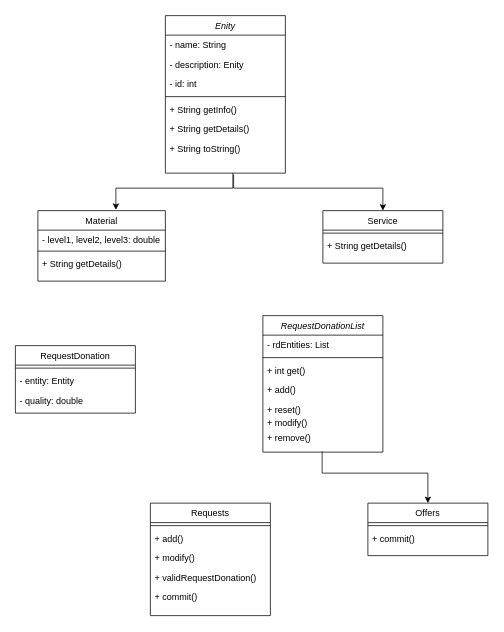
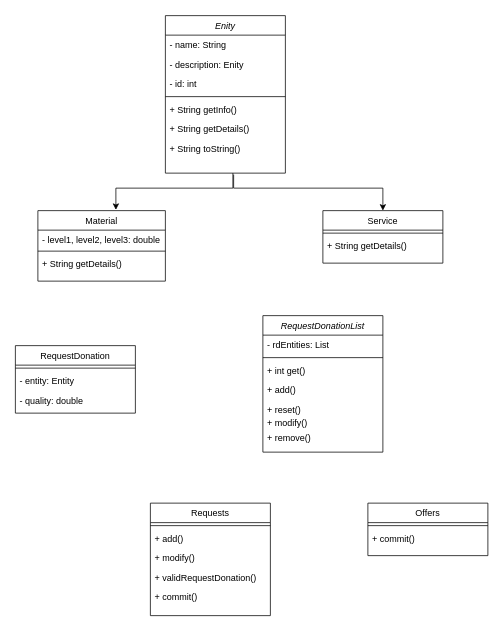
  <mxCell id="0" />
  <mxCell id="1" parent="0" />
  <mxCell id="2" value="Enity" style="swimlane;fontStyle=2;align=center;verticalAlign=top;childLayout=stackLayout;horizontal=1;startSize=26;horizontalStack=0;resizeParent=1;resizeLast=0;collapsible=1;marginBottom=0;rounded=0;shadow=0;strokeWidth=1;" parent="1" vertex="1"><mxGeometry x="220" y="20" width="160" height="210" as="geometry"><mxRectangle x="230" y="140" width="160" height="26" as="alternateBounds" /></mxGeometry></mxCell>
  <mxCell id="3" value="- name: String" style="text;align=left;verticalAlign=top;spacingLeft=4;spacingRight=4;overflow=hidden;rotatable=0;points=[[0,0.5],[1,0.5]];portConstraint=eastwest;" parent="2" vertex="1"><mxGeometry y="26" width="160" height="26" as="geometry" /></mxCell>
  <mxCell id="4" value="- description: Enity" style="text;align=left;verticalAlign=top;spacingLeft=4;spacingRight=4;overflow=hidden;rotatable=0;points=[[0,0.5],[1,0.5]];portConstraint=eastwest;rounded=0;shadow=0;html=0;" parent="2" vertex="1"><mxGeometry y="52" width="160" height="26" as="geometry" /></mxCell>
  <mxCell id="5" value="- id: int" style="text;align=left;verticalAlign=top;spacingLeft=4;spacingRight=4;overflow=hidden;rotatable=0;points=[[0,0.5],[1,0.5]];portConstraint=eastwest;rounded=0;shadow=0;html=0;" parent="2" vertex="1"><mxGeometry y="78" width="160" height="26" as="geometry" /></mxCell>
  <mxCell id="6" value="" style="line;html=1;strokeWidth=1;align=left;verticalAlign=middle;spacingTop=-1;spacingLeft=3;spacingRight=3;rotatable=0;labelPosition=right;points=[];portConstraint=eastwest;" parent="2" vertex="1"><mxGeometry y="104" width="160" height="8" as="geometry" /></mxCell>
  <mxCell id="7" value="+ String getInfo()" style="text;align=left;verticalAlign=top;spacingLeft=4;spacingRight=4;overflow=hidden;rotatable=0;points=[[0,0.5],[1,0.5]];portConstraint=eastwest;rounded=0;shadow=0;html=0;" vertex="1" parent="2"><mxGeometry y="112" width="160" height="26" as="geometry" /></mxCell>
  <mxCell id="8" value="+ String getDetails()" style="text;align=left;verticalAlign=top;spacingLeft=4;spacingRight=4;overflow=hidden;rotatable=0;points=[[0,0.5],[1,0.5]];portConstraint=eastwest;rounded=0;shadow=0;html=0;" vertex="1" parent="2"><mxGeometry y="138" width="160" height="26" as="geometry" /></mxCell>
  <mxCell id="9" value="+ String toString()" style="text;align=left;verticalAlign=top;spacingLeft=4;spacingRight=4;overflow=hidden;rotatable=0;points=[[0,0.5],[1,0.5]];portConstraint=eastwest;rounded=0;shadow=0;html=0;" vertex="1" parent="2"><mxGeometry y="164" width="160" height="26" as="geometry" /></mxCell>
  <mxCell id="10" value="&lt;br&gt;" style="text;html=1;align=center;verticalAlign=middle;resizable=0;points=[];autosize=1;strokeColor=none;" vertex="1" parent="2"><mxGeometry y="190" width="160" height="20" as="geometry" /></mxCell>
  <mxCell id="11" value="Material" style="swimlane;fontStyle=0;align=center;verticalAlign=top;childLayout=stackLayout;horizontal=1;startSize=26;horizontalStack=0;resizeParent=1;resizeLast=0;collapsible=1;marginBottom=0;rounded=0;shadow=0;strokeWidth=1;" parent="1" vertex="1"><mxGeometry x="50" y="280" width="170" height="94" as="geometry"><mxRectangle x="130" y="380" width="160" height="26" as="alternateBounds" /></mxGeometry></mxCell>
  <mxCell id="12" value="- level1, level2, level3: double" style="text;align=left;verticalAlign=top;spacingLeft=4;spacingRight=4;overflow=hidden;rotatable=0;points=[[0,0.5],[1,0.5]];portConstraint=eastwest;" parent="11" vertex="1"><mxGeometry y="26" width="170" height="24" as="geometry" /></mxCell>
  <mxCell id="13" value="" style="line;html=1;strokeWidth=1;align=left;verticalAlign=middle;spacingTop=-1;spacingLeft=3;spacingRight=3;rotatable=0;labelPosition=right;points=[];portConstraint=eastwest;" vertex="1" parent="11"><mxGeometry y="50" width="170" height="8" as="geometry" /></mxCell>
  <mxCell id="14" value="+ String getDetails()" style="text;align=left;verticalAlign=top;spacingLeft=4;spacingRight=4;overflow=hidden;rotatable=0;points=[[0,0.5],[1,0.5]];portConstraint=eastwest;rounded=0;shadow=0;html=0;" parent="11" vertex="1"><mxGeometry y="58" width="170" height="26" as="geometry" /></mxCell>
  <mxCell id="15" value="Service" style="swimlane;fontStyle=0;align=center;verticalAlign=top;childLayout=stackLayout;horizontal=1;startSize=26;horizontalStack=0;resizeParent=1;resizeLast=0;collapsible=1;marginBottom=0;rounded=0;shadow=0;strokeWidth=1;" parent="1" vertex="1"><mxGeometry x="430" y="280" width="160" height="70" as="geometry"><mxRectangle x="340" y="380" width="170" height="26" as="alternateBounds" /></mxGeometry></mxCell>
  <mxCell id="16" value="" style="line;html=1;strokeWidth=1;align=left;verticalAlign=middle;spacingTop=-1;spacingLeft=3;spacingRight=3;rotatable=0;labelPosition=right;points=[];portConstraint=eastwest;" parent="15" vertex="1"><mxGeometry y="26" width="160" height="8" as="geometry" /></mxCell>
  <mxCell id="17" value="+ String getDetails()" style="text;align=left;verticalAlign=top;spacingLeft=4;spacingRight=4;overflow=hidden;rotatable=0;points=[[0,0.5],[1,0.5]];portConstraint=eastwest;" parent="15" vertex="1"><mxGeometry y="34" width="160" height="26" as="geometry" /></mxCell>
  <mxCell id="18" value="RequestDonationList" style="swimlane;fontStyle=2;align=center;verticalAlign=top;childLayout=stackLayout;horizontal=1;startSize=26;horizontalStack=0;resizeParent=1;resizeLast=0;collapsible=1;marginBottom=0;rounded=0;shadow=0;strokeWidth=1;" vertex="1" parent="1"><mxGeometry x="350" y="420" width="160" height="182" as="geometry"><mxRectangle x="300" y="370" width="160" height="26" as="alternateBounds" /></mxGeometry></mxCell>
  <mxCell id="19" value="- rdEntities: List" style="text;align=left;verticalAlign=top;spacingLeft=4;spacingRight=4;overflow=hidden;rotatable=0;points=[[0,0.5],[1,0.5]];portConstraint=eastwest;" vertex="1" parent="18"><mxGeometry y="26" width="160" height="26" as="geometry" /></mxCell>
  <mxCell id="20" value="" style="line;html=1;strokeWidth=1;align=left;verticalAlign=middle;spacingTop=-1;spacingLeft=3;spacingRight=3;rotatable=0;labelPosition=right;points=[];portConstraint=eastwest;" vertex="1" parent="18"><mxGeometry y="52" width="160" height="8" as="geometry" /></mxCell>
  <mxCell id="21" value="+ int get()" style="text;align=left;verticalAlign=top;spacingLeft=4;spacingRight=4;overflow=hidden;rotatable=0;points=[[0,0.5],[1,0.5]];portConstraint=eastwest;rounded=0;shadow=0;html=0;" vertex="1" parent="18"><mxGeometry y="60" width="160" height="26" as="geometry" /></mxCell>
  <mxCell id="22" value="+ add()" style="text;align=left;verticalAlign=top;spacingLeft=4;spacingRight=4;overflow=hidden;rotatable=0;points=[[0,0.5],[1,0.5]];portConstraint=eastwest;rounded=0;shadow=0;html=0;" vertex="1" parent="18"><mxGeometry y="86" width="160" height="26" as="geometry" /></mxCell>
  <mxCell id="23" value="+ reset()" style="text;align=left;verticalAlign=top;spacingLeft=4;spacingRight=4;overflow=hidden;rotatable=0;points=[[0,0.5],[1,0.5]];portConstraint=eastwest;rounded=0;shadow=0;html=0;" vertex="1" parent="18"><mxGeometry y="112" width="160" height="18" as="geometry" /></mxCell>
  <mxCell id="24" value="+ modify()" style="text;align=left;verticalAlign=top;spacingLeft=4;spacingRight=4;overflow=hidden;rotatable=0;points=[[0,0.5],[1,0.5]];portConstraint=eastwest;rounded=0;shadow=0;html=0;" vertex="1" parent="18"><mxGeometry y="130" width="160" height="20" as="geometry" /></mxCell>
  <mxCell id="25" value="+ remove()" style="text;align=left;verticalAlign=top;spacingLeft=4;spacingRight=4;overflow=hidden;rotatable=0;points=[[0,0.5],[1,0.5]];portConstraint=eastwest;rounded=0;shadow=0;html=0;" vertex="1" parent="18"><mxGeometry y="150" width="160" height="32" as="geometry" /></mxCell>
  <mxCell id="26" value="RequestDonation" style="swimlane;fontStyle=0;align=center;verticalAlign=top;childLayout=stackLayout;horizontal=1;startSize=26;horizontalStack=0;resizeParent=1;resizeLast=0;collapsible=1;marginBottom=0;rounded=0;shadow=0;strokeWidth=1;" vertex="1" parent="1"><mxGeometry x="20" y="460" width="160" height="90" as="geometry"><mxRectangle x="340" y="380" width="170" height="26" as="alternateBounds" /></mxGeometry></mxCell>
  <mxCell id="27" value="" style="line;html=1;strokeWidth=1;align=left;verticalAlign=middle;spacingTop=-1;spacingLeft=3;spacingRight=3;rotatable=0;labelPosition=right;points=[];portConstraint=eastwest;" vertex="1" parent="26"><mxGeometry y="26" width="160" height="8" as="geometry" /></mxCell>
  <mxCell id="28" value="- entity: Entity" style="text;align=left;verticalAlign=top;spacingLeft=4;spacingRight=4;overflow=hidden;rotatable=0;points=[[0,0.5],[1,0.5]];portConstraint=eastwest;" vertex="1" parent="26"><mxGeometry y="34" width="160" height="26" as="geometry" /></mxCell>
  <mxCell id="29" value="- quality: double" style="text;strokeColor=none;fillColor=none;align=left;verticalAlign=top;spacingLeft=4;spacingRight=4;overflow=hidden;rotatable=0;points=[[0,0.5],[1,0.5]];portConstraint=eastwest;" vertex="1" parent="26"><mxGeometry y="60" width="160" height="26" as="geometry" /></mxCell>
  <mxCell id="30" value="Offers" style="swimlane;fontStyle=0;align=center;verticalAlign=top;childLayout=stackLayout;horizontal=1;startSize=26;horizontalStack=0;resizeParent=1;resizeLast=0;collapsible=1;marginBottom=0;rounded=0;shadow=0;strokeWidth=1;" vertex="1" parent="1"><mxGeometry x="490" y="670" width="160" height="70" as="geometry"><mxRectangle x="340" y="380" width="170" height="26" as="alternateBounds" /></mxGeometry></mxCell>
  <mxCell id="31" value="" style="line;html=1;strokeWidth=1;align=left;verticalAlign=middle;spacingTop=-1;spacingLeft=3;spacingRight=3;rotatable=0;labelPosition=right;points=[];portConstraint=eastwest;" vertex="1" parent="30"><mxGeometry y="26" width="160" height="8" as="geometry" /></mxCell>
  <mxCell id="32" value="+ commit()" style="text;align=left;verticalAlign=top;spacingLeft=4;spacingRight=4;overflow=hidden;rotatable=0;points=[[0,0.5],[1,0.5]];portConstraint=eastwest;" vertex="1" parent="30"><mxGeometry y="34" width="160" height="26" as="geometry" /></mxCell>
  <mxCell id="33" value="Requests" style="swimlane;fontStyle=0;align=center;verticalAlign=top;childLayout=stackLayout;horizontal=1;startSize=26;horizontalStack=0;resizeParent=1;resizeLast=0;collapsible=1;marginBottom=0;rounded=0;shadow=0;strokeWidth=1;" vertex="1" parent="1"><mxGeometry x="200" y="670" width="160" height="150" as="geometry"><mxRectangle x="340" y="380" width="170" height="26" as="alternateBounds" /></mxGeometry></mxCell>
  <mxCell id="34" value="" style="line;html=1;strokeWidth=1;align=left;verticalAlign=middle;spacingTop=-1;spacingLeft=3;spacingRight=3;rotatable=0;labelPosition=right;points=[];portConstraint=eastwest;" vertex="1" parent="33"><mxGeometry y="26" width="160" height="8" as="geometry" /></mxCell>
  <mxCell id="35" value="+ add()" style="text;align=left;verticalAlign=top;spacingLeft=4;spacingRight=4;overflow=hidden;rotatable=0;points=[[0,0.5],[1,0.5]];portConstraint=eastwest;" vertex="1" parent="33"><mxGeometry y="34" width="160" height="26" as="geometry" /></mxCell>
  <mxCell id="36" value="+ modify()" style="text;align=left;verticalAlign=top;spacingLeft=4;spacingRight=4;overflow=hidden;rotatable=0;points=[[0,0.5],[1,0.5]];portConstraint=eastwest;" vertex="1" parent="33"><mxGeometry y="60" width="160" height="26" as="geometry" /></mxCell>
  <mxCell id="37" value="+ validRequestDonation()" style="text;align=left;verticalAlign=top;spacingLeft=4;spacingRight=4;overflow=hidden;rotatable=0;points=[[0,0.5],[1,0.5]];portConstraint=eastwest;" vertex="1" parent="33"><mxGeometry y="86" width="160" height="26" as="geometry" /></mxCell>
  <mxCell id="38" value="+ commit()" style="text;align=left;verticalAlign=top;spacingLeft=4;spacingRight=4;overflow=hidden;rotatable=0;points=[[0,0.5],[1,0.5]];portConstraint=eastwest;" vertex="1" parent="33"><mxGeometry y="112" width="160" height="26" as="geometry" /></mxCell>
  <mxCell id="39" style="edgeStyle=orthogonalEdgeStyle;rounded=0;orthogonalLoop=1;jettySize=auto;html=1;entryX=0.612;entryY=-0.011;entryDx=0;entryDy=0;entryPerimeter=0;" edge="1" parent="1" source="10" target="11"><mxGeometry relative="1" as="geometry"><Array as="points"><mxPoint x="310" y="250" /><mxPoint x="154" y="250" /></Array></mxGeometry></mxCell>
  <mxCell id="40" style="edgeStyle=orthogonalEdgeStyle;rounded=0;orthogonalLoop=1;jettySize=auto;html=1;exitX=0.569;exitY=1.1;exitDx=0;exitDy=0;entryX=0.5;entryY=0;entryDx=0;entryDy=0;exitPerimeter=0;" edge="1" parent="1" source="10" target="15"><mxGeometry relative="1" as="geometry"><Array as="points"><mxPoint x="311" y="250" /><mxPoint x="510" y="250" /></Array></mxGeometry></mxCell>
- <mxCell id="41" style="edgeStyle=orthogonalEdgeStyle;rounded=0;orthogonalLoop=1;jettySize=auto;html=1;exitX=0.494;exitY=0.969;exitDx=0;exitDy=0;entryX=0.5;entryY=0;entryDx=0;entryDy=0;exitPerimeter=0;" edge="1" parent="1" source="25" target="30"><mxGeometry relative="1" as="geometry"><Array as="points"><mxPoint x="429" y="630" /><mxPoint x="570" y="630" /></Array></mxGeometry></mxCell>
